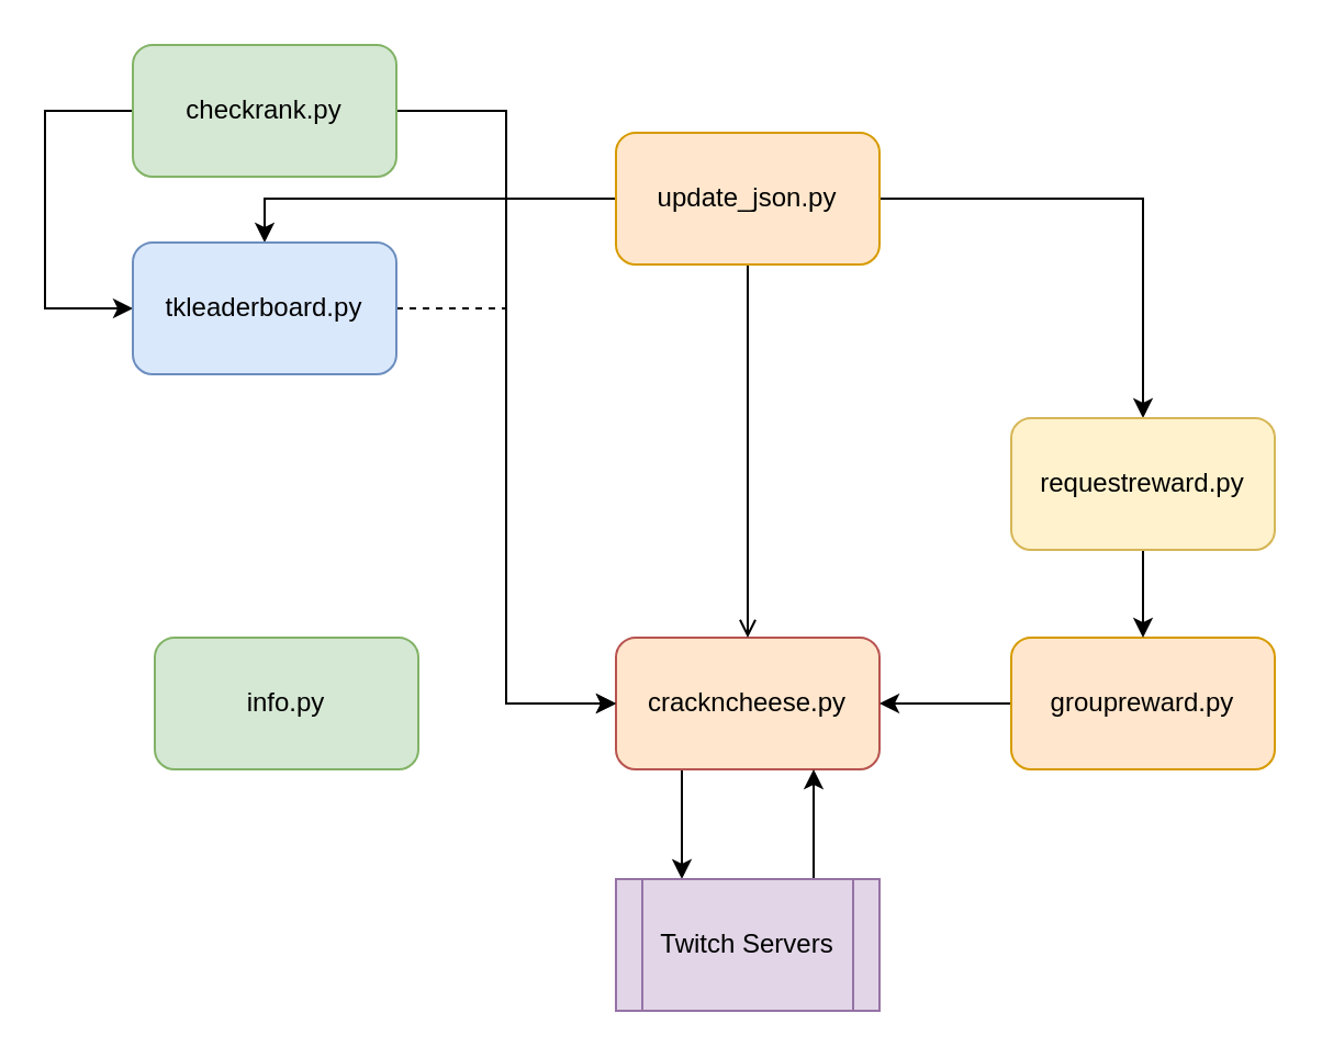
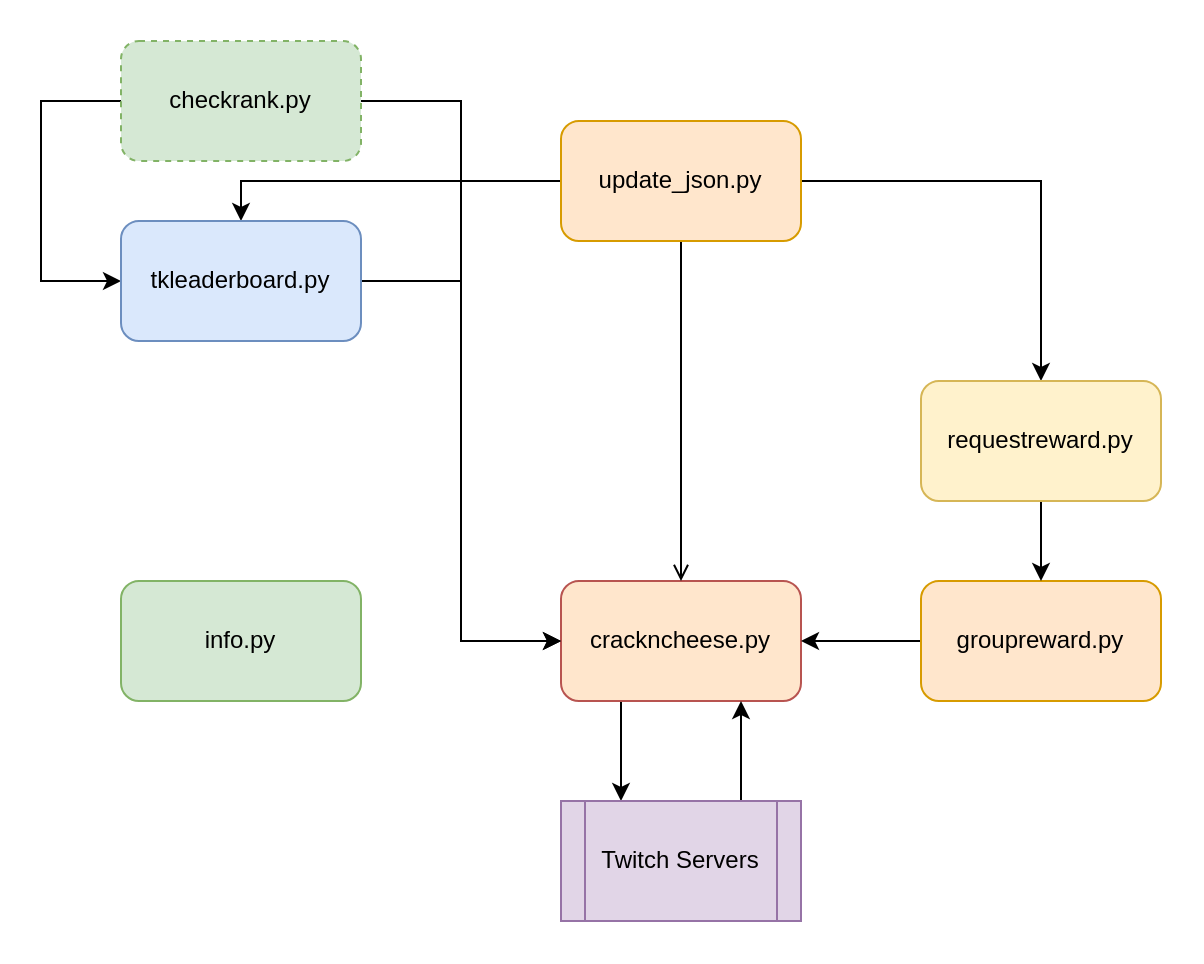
  <mxCell id="0" />
  <mxCell id="1" parent="0" />
  <mxCell id="2" style="edgeStyle=orthogonalEdgeStyle;rounded=0;orthogonalLoop=1;jettySize=auto;html=1;exitX=0.25;exitY=1;exitDx=0;exitDy=0;entryX=0.25;entryY=0;entryDx=0;entryDy=0;" parent="1" source="3" target="19" edge="1"><mxGeometry relative="1" as="geometry" /></mxCell>
  <mxCell id="3" value="crackncheese.py" style="rounded=1;whiteSpace=wrap;html=1;fillColor=#ffe6cc;strokeColor=#b85450;" parent="1" vertex="1"><mxGeometry x="280" y="290" width="120" height="60" as="geometry" /></mxCell>
  <mxCell id="4" style="edgeStyle=orthogonalEdgeStyle;rounded=0;orthogonalLoop=1;jettySize=auto;html=1;entryX=0.5;entryY=0;entryDx=0;entryDy=0;" parent="1" source="7" target="17" edge="1"><mxGeometry relative="1" as="geometry" /></mxCell>
  <mxCell id="5" style="edgeStyle=orthogonalEdgeStyle;rounded=0;orthogonalLoop=1;jettySize=auto;html=1;entryX=0.5;entryY=0;entryDx=0;entryDy=0;endArrow=open;" parent="1" source="7" target="3" edge="1"><mxGeometry relative="1" as="geometry" /></mxCell>
  <mxCell id="6" style="edgeStyle=orthogonalEdgeStyle;rounded=0;orthogonalLoop=1;jettySize=auto;html=1;entryX=0.5;entryY=0;entryDx=0;entryDy=0;" parent="1" source="7" target="13" edge="1"><mxGeometry relative="1" as="geometry"><Array as="points"><mxPoint x="120" y="90" /></Array></mxGeometry></mxCell>
  <mxCell id="7" value="update_json.py" style="rounded=1;whiteSpace=wrap;html=1;fillColor=#ffe6cc;strokeColor=#d79b00;" parent="1" vertex="1"><mxGeometry x="280" y="60" width="120" height="60" as="geometry" /></mxCell>
  <mxCell id="8" style="edgeStyle=orthogonalEdgeStyle;rounded=0;orthogonalLoop=1;jettySize=auto;html=1;entryX=0;entryY=0.5;entryDx=0;entryDy=0;" parent="1" source="10" target="3" edge="1"><mxGeometry relative="1" as="geometry"><mxPoint x="230" y="140" as="targetPoint" /></mxGeometry></mxCell>
  <mxCell id="9" style="edgeStyle=orthogonalEdgeStyle;rounded=0;orthogonalLoop=1;jettySize=auto;html=1;entryX=0;entryY=0.5;entryDx=0;entryDy=0;exitX=0;exitY=0.5;exitDx=0;exitDy=0;" parent="1" source="10" target="13" edge="1"><mxGeometry relative="1" as="geometry"><Array as="points"><mxPoint x="20" y="50" /><mxPoint x="20" y="140" /></Array></mxGeometry></mxCell>
- <mxCell id="10" value="checkrank.py" style="rounded=1;whiteSpace=wrap;html=1;fillColor=#d5e8d4;strokeColor=#82b366;" parent="1" vertex="1"><mxGeometry x="60" y="20" width="120" height="60" as="geometry" /></mxCell>
- <mxCell id="11" value="info.py" style="rounded=1;whiteSpace=wrap;html=1;fillColor=#d5e8d4;strokeColor=#82b366;" parent="1" vertex="1"><mxGeometry x="70" y="290" width="120" height="60" as="geometry" /></mxCell>
- <mxCell id="12" style="edgeStyle=orthogonalEdgeStyle;rounded=0;orthogonalLoop=1;jettySize=auto;html=1;entryX=0;entryY=0.5;entryDx=0;entryDy=0;dashed=1;" parent="1" source="13" target="3" edge="1"><mxGeometry relative="1" as="geometry" /></mxCell>
+ <mxCell id="10" value="checkrank.py" style="rounded=1;whiteSpace=wrap;html=1;fillColor=#d5e8d4;strokeColor=#82b366;dashed=1;" parent="1" vertex="1"><mxGeometry x="60" y="20" width="120" height="60" as="geometry" /></mxCell>
+ <mxCell id="11" value="info.py" style="rounded=1;whiteSpace=wrap;html=1;fillColor=#d5e8d4;strokeColor=#82b366;" parent="1" vertex="1"><mxGeometry x="60" y="290" width="120" height="60" as="geometry" /></mxCell>
+ <mxCell id="12" style="edgeStyle=orthogonalEdgeStyle;rounded=0;orthogonalLoop=1;jettySize=auto;html=1;entryX=0;entryY=0.5;entryDx=0;entryDy=0;" parent="1" source="13" target="3" edge="1"><mxGeometry relative="1" as="geometry" /></mxCell>
  <mxCell id="13" value="tkleaderboard.py" style="rounded=1;whiteSpace=wrap;html=1;fillColor=#dae8fc;strokeColor=#6c8ebf;" parent="1" vertex="1"><mxGeometry x="60" y="110" width="120" height="60" as="geometry" /></mxCell>
  <mxCell id="14" style="edgeStyle=orthogonalEdgeStyle;rounded=0;orthogonalLoop=1;jettySize=auto;html=1;" parent="1" source="15" target="3" edge="1"><mxGeometry relative="1" as="geometry" /></mxCell>
  <mxCell id="15" value="groupreward.py" style="rounded=1;whiteSpace=wrap;html=1;fillColor=#ffe6cc;strokeColor=#d79b00;" parent="1" vertex="1"><mxGeometry x="460" y="290" width="120" height="60" as="geometry" /></mxCell>
  <mxCell id="16" style="edgeStyle=orthogonalEdgeStyle;rounded=0;orthogonalLoop=1;jettySize=auto;html=1;" parent="1" source="17" target="15" edge="1"><mxGeometry relative="1" as="geometry" /></mxCell>
  <mxCell id="17" value="requestreward.py" style="rounded=1;whiteSpace=wrap;html=1;fillColor=#fff2cc;strokeColor=#d6b656;" parent="1" vertex="1"><mxGeometry x="460" y="190" width="120" height="60" as="geometry" /></mxCell>
  <mxCell id="18" style="edgeStyle=orthogonalEdgeStyle;rounded=0;orthogonalLoop=1;jettySize=auto;html=1;exitX=0.75;exitY=0;exitDx=0;exitDy=0;entryX=0.75;entryY=1;entryDx=0;entryDy=0;" parent="1" source="19" target="3" edge="1"><mxGeometry relative="1" as="geometry" /></mxCell>
  <mxCell id="19" value="Twitch Servers" style="shape=process;whiteSpace=wrap;html=1;backgroundOutline=1;fillColor=#e1d5e7;strokeColor=#9673a6;" parent="1" vertex="1"><mxGeometry x="280" y="400" width="120" height="60" as="geometry" /></mxCell>
